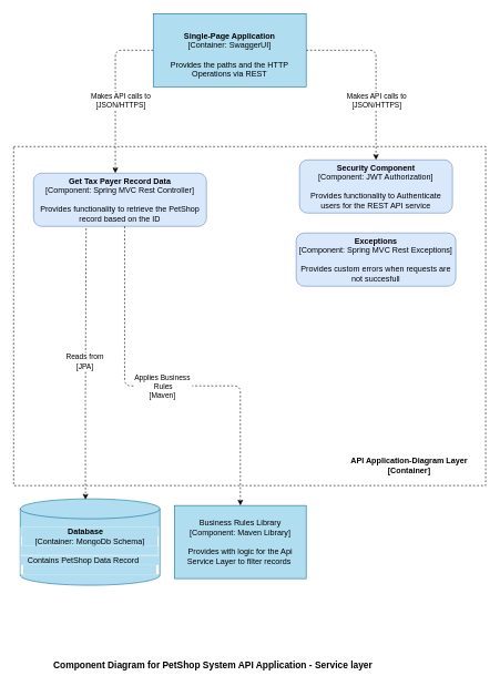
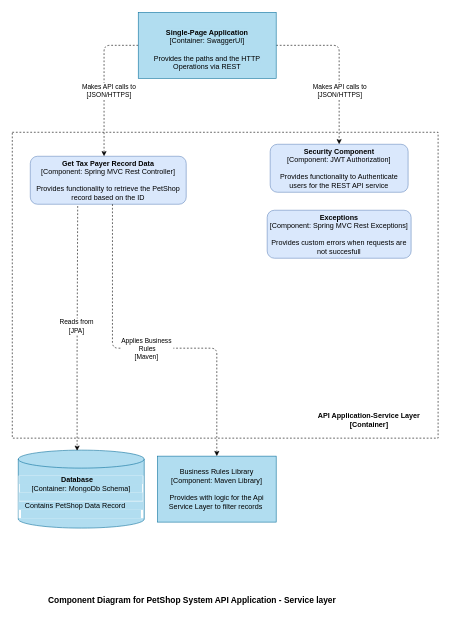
  <mxCell id="0" />
  <mxCell id="1" parent="0" />
  <mxCell id="2" value="" style="rounded=0;whiteSpace=wrap;html=1;dashed=1;" parent="1" vertex="1"><mxGeometry x="20" y="220" width="710" height="510" as="geometry" /></mxCell>
- <mxCell id="3" value="&lt;b&gt;API Application-Diagram Layer&lt;br&gt;[Container]&lt;br&gt;&lt;/b&gt;" style="text;html=1;strokeColor=none;fillColor=none;align=center;verticalAlign=middle;whiteSpace=wrap;rounded=0;dashed=1;" parent="1" vertex="1"><mxGeometry x="510" y="680" width="210" height="40" as="geometry" /></mxCell>
+ <mxCell id="3" value="&lt;b&gt;API Application-Service Layer&lt;br&gt;[Container]&lt;br&gt;&lt;/b&gt;" style="text;html=1;strokeColor=none;fillColor=none;align=center;verticalAlign=middle;whiteSpace=wrap;rounded=0;dashed=1;" parent="1" vertex="1"><mxGeometry x="510" y="680" width="210" height="40" as="geometry" /></mxCell>
  <mxCell id="4" value="&lt;font style=&quot;font-size: 14px&quot;&gt;&lt;b&gt;Component Diagram for PetShop System API Application - Service layer&lt;/b&gt;&lt;/font&gt;" style="text;html=1;strokeColor=none;fillColor=none;align=center;verticalAlign=middle;whiteSpace=wrap;rounded=0;dashed=1;" parent="1" vertex="1"><mxGeometry x="50" y="990" width="540" height="20" as="geometry" /></mxCell>
  <mxCell id="5" value="&lt;b&gt;Security Component&lt;/b&gt;&lt;br&gt;[Component: JWT Authorization]&lt;br&gt;&lt;br&gt;Provides functionality to Authenticate users for the REST API service" style="rounded=1;whiteSpace=wrap;html=1;fillColor=#dae8fc;strokeColor=#6c8ebf;" parent="1" vertex="1"><mxGeometry x="450" y="240" width="230" height="80" as="geometry" /></mxCell>
  <mxCell id="6" value="" style="endArrow=classic;html=1;dashed=1;" parent="1" source="16" edge="1"><mxGeometry relative="1" as="geometry"><mxPoint x="220" y="112" as="sourcePoint" /><mxPoint x="173" y="260" as="targetPoint" /><Array as="points"><mxPoint x="173" y="75" /></Array></mxGeometry></mxCell>
  <mxCell id="7" value="Makes API calls to&lt;br&gt;[JSON/HTTPS]" style="edgeLabel;resizable=0;html=1;align=center;verticalAlign=middle;" parent="6" connectable="0" vertex="1"><mxGeometry relative="1" as="geometry"><mxPoint x="7.0" y="11" as="offset" /></mxGeometry></mxCell>
  <mxCell id="8" value="&lt;b&gt;Get Tax Payer Record Data&lt;/b&gt;&lt;br&gt;[Component: Spring MVC Rest Controller]&lt;br&gt;&lt;br&gt;Provides functionality to retrieve the PetShop record based on the ID" style="rounded=1;whiteSpace=wrap;html=1;fillColor=#dae8fc;strokeColor=#6c8ebf;" parent="1" vertex="1"><mxGeometry x="50" y="260" width="260" height="80" as="geometry" /></mxCell>
  <mxCell id="9" value="" style="endArrow=classic;html=1;entryX=0.5;entryY=0;entryDx=0;entryDy=0;dashed=1;exitX=1;exitY=0.5;exitDx=0;exitDy=0;" parent="1" source="16" target="5" edge="1"><mxGeometry relative="1" as="geometry"><mxPoint x="565" y="90" as="sourcePoint" /><mxPoint x="460" y="370" as="targetPoint" /><Array as="points"><mxPoint x="565" y="75" /></Array></mxGeometry></mxCell>
  <mxCell id="10" value="Makes API calls to&lt;br&gt;[JSON/HTTPS]" style="edgeLabel;resizable=0;html=1;align=center;verticalAlign=middle;" parent="9" connectable="0" vertex="1"><mxGeometry relative="1" as="geometry"><mxPoint y="45" as="offset" /></mxGeometry></mxCell>
  <mxCell id="11" value="&lt;span style=&quot;background-color: rgb(177 , 221 , 240)&quot;&gt;&amp;nbsp; &amp;nbsp; &amp;nbsp; &amp;nbsp; &amp;nbsp; &amp;nbsp; &amp;nbsp; &amp;nbsp; &amp;nbsp; &amp;nbsp; &amp;nbsp;&lt;b&gt;Database&lt;/b&gt;&amp;nbsp; &amp;nbsp; &amp;nbsp; &amp;nbsp; &amp;nbsp; &amp;nbsp; &amp;nbsp; &amp;nbsp; &amp;nbsp; &amp;nbsp; &amp;nbsp; &amp;nbsp; &amp;nbsp; &amp;nbsp; &amp;nbsp; &amp;nbsp; [Container: MongoDb Schema]&amp;nbsp; &amp;nbsp; &amp;nbsp;&amp;nbsp;&lt;br&gt;&amp;nbsp; &amp;nbsp; &amp;nbsp; &amp;nbsp; &amp;nbsp; &amp;nbsp; &amp;nbsp; &amp;nbsp; &amp;nbsp; &amp;nbsp; &amp;nbsp; &amp;nbsp; &amp;nbsp; &amp;nbsp; &amp;nbsp; &amp;nbsp; &amp;nbsp; &amp;nbsp; &amp;nbsp; &amp;nbsp; &amp;nbsp; &amp;nbsp; &amp;nbsp; &amp;nbsp; &amp;nbsp; &amp;nbsp; &amp;nbsp; &amp;nbsp; &amp;nbsp; &amp;nbsp; &amp;nbsp;&amp;nbsp;&lt;br&gt;&amp;nbsp; &amp;nbsp;Contains PetShop Data Record&amp;nbsp; &amp;nbsp; &amp;nbsp; &amp;nbsp; &amp;nbsp; &amp;nbsp; &amp;nbsp; &amp;nbsp; &amp;nbsp; &amp;nbsp; &amp;nbsp; &amp;nbsp; &amp;nbsp; &amp;nbsp; &amp;nbsp; &amp;nbsp; &amp;nbsp; &amp;nbsp; &amp;nbsp; &amp;nbsp; &amp;nbsp; &amp;nbsp; &amp;nbsp; &amp;nbsp; &amp;nbsp; &amp;nbsp; &amp;nbsp; &amp;nbsp; &amp;nbsp; &amp;nbsp; &amp;nbsp; &amp;nbsp; &amp;nbsp; &amp;nbsp; &amp;nbsp;&amp;nbsp;&lt;/span&gt;&lt;span style=&quot;background-color: rgb(218 , 232 , 252)&quot;&gt;&lt;br&gt;&lt;/span&gt;" style="shape=cylinder3;whiteSpace=wrap;html=1;boundedLbl=1;backgroundOutline=1;size=15;labelBackgroundColor=#FFFFFF;fontSize=12;fillColor=#b1ddf0;strokeColor=#10739e;" parent="1" vertex="1"><mxGeometry x="30" y="750" width="210" height="130" as="geometry" /></mxCell>
  <mxCell id="12" value="" style="endArrow=classic;html=1;strokeColor=#000000;entryX=0.467;entryY=0.008;entryDx=0;entryDy=0;entryPerimeter=0;dashed=1;exitX=0.304;exitY=1.038;exitDx=0;exitDy=0;exitPerimeter=0;" parent="1" source="8" target="11" edge="1"><mxGeometry relative="1" as="geometry"><mxPoint x="128" y="460" as="sourcePoint" /><mxPoint x="460" y="570" as="targetPoint" /><Array as="points"><mxPoint x="128" y="600" /></Array></mxGeometry></mxCell>
  <mxCell id="13" value="&lt;span style=&quot;color: rgba(0 , 0 , 0 , 0) ; font-family: monospace ; font-size: 0px ; background-color: rgb(248 , 249 , 250)&quot;&gt;%3CmxGraphModel%3E%3Croot%3E%3CmxCell%20id%3D%220%22%2F%3E%3CmxCell%20id%3D%221%22%20parent%3D%220%22%2F%3E%3CmxCell%20id%3D%222%22%20value%3D%22Reads%20from%26lt%3Bbr%26gt%3B%5BJPA%5D%22%20style%3D%22edgeLabel%3Bresizable%3D0%3Bhtml%3D1%3Balign%3Dcenter%3BverticalAlign%3Dmiddle%3B%22%20connectable%3D%220%22%20vertex%3D%221%22%20parent%3D%221%22%3E%3CmxGeometry%20x%3D%22402.0%22%20y%3D%22703.061%22%20as%3D%22geometry%22%2F%3E%3C%2FmxCell%3E%3C%2Froot%3E%3C%2FmxGraphModel%3E&lt;/span&gt;&lt;span style=&quot;color: rgba(0 , 0 , 0 , 0) ; font-family: monospace ; font-size: 0px ; background-color: rgb(248 , 249 , 250)&quot;&gt;%3CmxGraphModel%3E%3Croot%3E%3CmxCell%20id%3D%220%22%2F%3E%3CmxCell%20id%3D%221%22%20parent%3D%220%22%2F%3E%3CmxCell%20id%3D%222%22%20value%3D%22Reads%20from%26lt%3Bbr%26gt%3B%5BJPA%5D%22%20style%3D%22edgeLabel%3Bresizable%3D0%3Bhtml%3D1%3Balign%3Dcenter%3BverticalAlign%3Dmiddle%3B%22%20connectable%3D%220%22%20vertex%3D%221%22%20parent%3D%221%22%3E%3CmxGeometry%20x%3D%22402.0%22%20y%3D%22703.061%22%20as%3D%22geometry%22%2F%3E%3C%2FmxCell%3E%3C%2Froot%3E%3C%2FmxGraphModel%3E&lt;/span&gt;Reads from&lt;br&gt;[JPA]" style="edgeLabel;resizable=0;html=1;align=center;verticalAlign=middle;" parent="12" connectable="0" vertex="1"><mxGeometry relative="1" as="geometry"><mxPoint x="-2" y="-4" as="offset" /></mxGeometry></mxCell>
  <mxCell id="14" value="&lt;span style=&quot;color: rgba(0 , 0 , 0 , 0) ; font-family: monospace ; font-size: 0px ; background-color: rgb(248 , 249 , 250)&quot;&gt;%3CmxGraphModel%3E%3Croot%3E%3CmxCell%20id%3D%220%22%2F%3E%3CmxCell%20id%3D%221%22%20parent%3D%220%22%2F%3E%3CmxCell%20id%3D%222%22%20value%3D%22Reads%20from%26lt%3Bbr%26gt%3B%5BJPA%5D%22%20style%3D%22edgeLabel%3Bresizable%3D0%3Bhtml%3D1%3Balign%3Dcenter%3BverticalAlign%3Dmiddle%3B%22%20connectable%3D%220%22%20vertex%3D%221%22%20parent%3D%221%22%3E%3CmxGeometry%20x%3D%22402.0%22%20y%3D%22703.061%22%20as%3D%22geometry%22%2F%3E%3C%2FmxCell%3E%3C%2Froot%3E%3C%2FmxGraphModel%3&lt;/span&gt;" style="edgeLabel;resizable=0;html=1;align=center;verticalAlign=middle;" parent="1" connectable="0" vertex="1"><mxGeometry x="392" y="683.061" as="geometry"><mxPoint x="-154" y="-45" as="offset" /></mxGeometry></mxCell>
  <mxCell id="15" value="Business Rules Library&lt;br&gt;[Component: Maven Library]&lt;br&gt;&lt;br&gt;Provides with logic for the Api Service Layer to filter records&amp;nbsp;" style="rounded=0;whiteSpace=wrap;html=1;fillColor=#b1ddf0;strokeColor=#10739e;" parent="1" vertex="1"><mxGeometry x="262" y="760" width="198" height="110" as="geometry" /></mxCell>
  <mxCell id="16" value="&lt;br&gt;&lt;span style=&quot;background-color: rgb(177 , 221 , 240)&quot;&gt;&lt;b style=&quot;color: rgb(0 , 0 , 0) ; font-family: &amp;#34;helvetica&amp;#34; ; font-size: 12px ; font-style: normal ; letter-spacing: normal ; text-align: center ; text-indent: 0px ; text-transform: none ; word-spacing: 0px&quot;&gt;Single-Page Application&lt;/b&gt;&lt;br style=&quot;color: rgb(0 , 0 , 0) ; font-family: &amp;#34;helvetica&amp;#34; ; font-size: 12px ; font-style: normal ; font-weight: 400 ; letter-spacing: normal ; text-align: center ; text-indent: 0px ; text-transform: none ; word-spacing: 0px&quot;&gt;&lt;span style=&quot;color: rgb(0 , 0 , 0) ; font-family: &amp;#34;helvetica&amp;#34; ; font-size: 12px ; font-style: normal ; font-weight: 400 ; letter-spacing: normal ; text-align: center ; text-indent: 0px ; text-transform: none ; word-spacing: 0px ; display: inline ; float: none&quot;&gt;[Container: SwaggerUI]&lt;/span&gt;&lt;br style=&quot;color: rgb(0 , 0 , 0) ; font-family: &amp;#34;helvetica&amp;#34; ; font-size: 12px ; font-style: normal ; font-weight: 400 ; letter-spacing: normal ; text-align: center ; text-indent: 0px ; text-transform: none ; word-spacing: 0px&quot;&gt;&lt;br style=&quot;color: rgb(0 , 0 , 0) ; font-family: &amp;#34;helvetica&amp;#34; ; font-size: 12px ; font-style: normal ; font-weight: 400 ; letter-spacing: normal ; text-align: center ; text-indent: 0px ; text-transform: none ; word-spacing: 0px&quot;&gt;&lt;span style=&quot;color: rgb(0 , 0 , 0) ; font-family: &amp;#34;helvetica&amp;#34; ; font-size: 12px ; font-style: normal ; font-weight: 400 ; letter-spacing: normal ; text-align: center ; text-indent: 0px ; text-transform: none ; word-spacing: 0px ; display: inline ; float: none&quot;&gt;Provides the paths and the HTTP Operations via REST&lt;/span&gt;&lt;/span&gt;" style="rounded=0;whiteSpace=wrap;html=1;fillColor=#b1ddf0;strokeColor=#10739e;" parent="1" vertex="1"><mxGeometry x="230" y="20" width="230" height="110" as="geometry" /></mxCell>
  <mxCell id="17" value="" style="endArrow=classic;html=1;dashed=1;strokeColor=#000000;exitX=0.527;exitY=1;exitDx=0;exitDy=0;entryX=0.5;entryY=0;entryDx=0;entryDy=0;exitPerimeter=0;" parent="1" source="8" target="15" edge="1"><mxGeometry relative="1" as="geometry"><mxPoint x="360" y="480" as="sourcePoint" /><mxPoint x="460" y="480" as="targetPoint" /><Array as="points"><mxPoint x="187" y="580" /><mxPoint x="361" y="580" /></Array></mxGeometry></mxCell>
  <mxCell id="18" value="Applies Business&amp;nbsp;&lt;br&gt;Rules&lt;br&gt;[Maven]&amp;nbsp;" style="edgeLabel;resizable=0;html=1;align=center;verticalAlign=middle;" parent="17" connectable="0" vertex="1"><mxGeometry relative="1" as="geometry"><mxPoint x="1" as="offset" /></mxGeometry></mxCell>
  <mxCell id="19" value="&lt;b&gt;Exceptions&lt;/b&gt;&lt;br&gt;[Component: Spring MVC Rest Exceptions]&lt;br&gt;&lt;br&gt;Provides custom errors when requests are not succesfull" style="rounded=1;whiteSpace=wrap;html=1;fillColor=#dae8fc;strokeColor=#6c8ebf;" parent="1" vertex="1"><mxGeometry x="445" y="350" width="240" height="80" as="geometry" /></mxCell>
